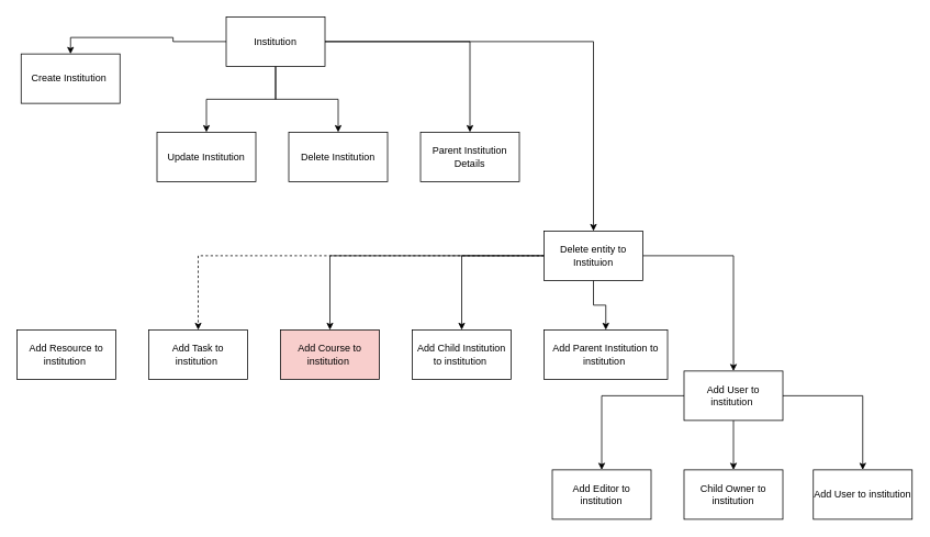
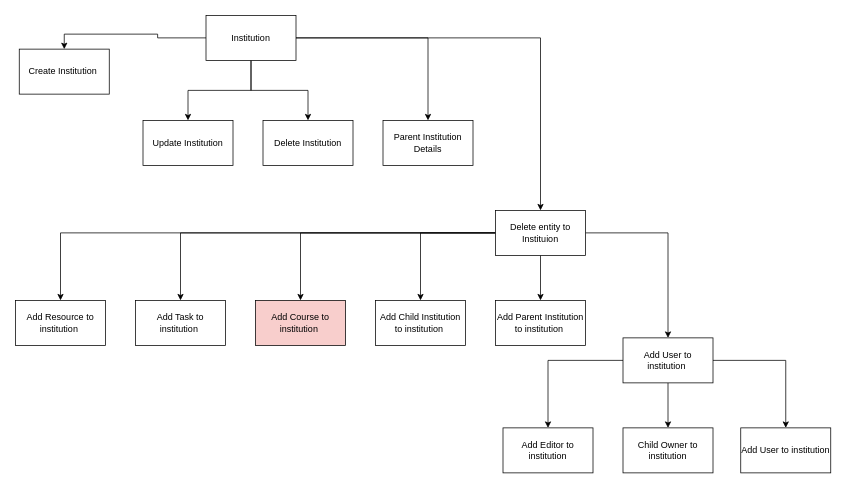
  <mxCell id="0" />
  <mxCell id="1" parent="0" />
  <mxCell id="2" style="edgeStyle=orthogonalEdgeStyle;rounded=0;orthogonalLoop=1;jettySize=auto;html=1;entryX=0.5;entryY=0;entryDx=0;entryDy=0;" edge="1" parent="1" source="7" target="8"><mxGeometry relative="1" as="geometry" /></mxCell>
  <mxCell id="3" style="edgeStyle=orthogonalEdgeStyle;rounded=0;orthogonalLoop=1;jettySize=auto;html=1;entryX=0.5;entryY=0;entryDx=0;entryDy=0;" edge="1" parent="1" source="7" target="9"><mxGeometry relative="1" as="geometry" /></mxCell>
  <mxCell id="4" style="edgeStyle=orthogonalEdgeStyle;rounded=0;orthogonalLoop=1;jettySize=auto;html=1;entryX=0.5;entryY=0;entryDx=0;entryDy=0;" edge="1" parent="1" source="7" target="10"><mxGeometry relative="1" as="geometry" /></mxCell>
  <mxCell id="5" style="edgeStyle=orthogonalEdgeStyle;rounded=0;orthogonalLoop=1;jettySize=auto;html=1;entryX=0.5;entryY=0;entryDx=0;entryDy=0;" edge="1" parent="1" source="7" target="11"><mxGeometry relative="1" as="geometry" /></mxCell>
  <mxCell id="6" style="edgeStyle=orthogonalEdgeStyle;rounded=0;orthogonalLoop=1;jettySize=auto;html=1;entryX=0.5;entryY=0;entryDx=0;entryDy=0;" edge="1" parent="1" source="7" target="18"><mxGeometry relative="1" as="geometry" /></mxCell>
  <mxCell id="7" value="Institution" style="rounded=0;whiteSpace=wrap;html=1;" vertex="1" parent="1"><mxGeometry x="274" y="20" width="120" height="60" as="geometry" /></mxCell>
  <mxCell id="8" value="Create Institution&amp;nbsp;" style="rounded=0;whiteSpace=wrap;html=1;" vertex="1" parent="1"><mxGeometry x="25" y="65" width="120" height="60" as="geometry" /></mxCell>
  <mxCell id="9" value="Update Institution" style="rounded=0;whiteSpace=wrap;html=1;" vertex="1" parent="1"><mxGeometry x="190" y="160" width="120" height="60" as="geometry" /></mxCell>
  <mxCell id="10" value="Delete Institution" style="rounded=0;whiteSpace=wrap;html=1;" vertex="1" parent="1"><mxGeometry x="350" y="160" width="120" height="60" as="geometry" /></mxCell>
  <mxCell id="11" value="Parent Institution Details" style="rounded=0;whiteSpace=wrap;html=1;" vertex="1" parent="1"><mxGeometry x="510" y="160" width="120" height="60" as="geometry" /></mxCell>
  <mxCell id="12" style="edgeStyle=orthogonalEdgeStyle;rounded=0;orthogonalLoop=1;jettySize=auto;html=1;entryX=0.5;entryY=0;entryDx=0;entryDy=0;" edge="1" parent="1" source="18" target="22"><mxGeometry relative="1" as="geometry" /></mxCell>
  <mxCell id="13" style="edgeStyle=orthogonalEdgeStyle;rounded=0;orthogonalLoop=1;jettySize=auto;html=1;entryX=0.5;entryY=0;entryDx=0;entryDy=0;" edge="1" parent="1" source="18" target="26"><mxGeometry relative="1" as="geometry" /></mxCell>
  <mxCell id="14" style="edgeStyle=orthogonalEdgeStyle;rounded=0;orthogonalLoop=1;jettySize=auto;html=1;entryX=0.5;entryY=0;entryDx=0;entryDy=0;" edge="1" parent="1" source="18" target="27"><mxGeometry relative="1" as="geometry" /></mxCell>
  <mxCell id="15" style="edgeStyle=orthogonalEdgeStyle;rounded=0;orthogonalLoop=1;jettySize=auto;html=1;entryX=0.5;entryY=0;entryDx=0;entryDy=0;" edge="1" parent="1" source="18" target="28"><mxGeometry relative="1" as="geometry" /></mxCell>
- <mxCell id="16" style="edgeStyle=orthogonalEdgeStyle;rounded=0;orthogonalLoop=1;jettySize=auto;html=1;entryX=0.5;entryY=0;entryDx=0;entryDy=0;dashed=1;" edge="1" parent="1" source="18" target="29"><mxGeometry relative="1" as="geometry" /></mxCell>
+ <mxCell id="16" style="edgeStyle=orthogonalEdgeStyle;rounded=0;orthogonalLoop=1;jettySize=auto;html=1;entryX=0.5;entryY=0;entryDx=0;entryDy=0;" edge="1" parent="1" source="18" target="29"><mxGeometry relative="1" as="geometry" /></mxCell>
+ <mxCell id="17" style="edgeStyle=orthogonalEdgeStyle;rounded=0;orthogonalLoop=1;jettySize=auto;html=1;entryX=0.5;entryY=0;entryDx=0;entryDy=0;" edge="1" parent="1" source="18" target="30"><mxGeometry relative="1" as="geometry" /></mxCell>
  <mxCell id="18" value="Delete entity to Instituion" style="rounded=0;whiteSpace=wrap;html=1;" vertex="1" parent="1"><mxGeometry x="660" y="280" width="120" height="60" as="geometry" /></mxCell>
  <mxCell id="19" style="edgeStyle=orthogonalEdgeStyle;rounded=0;orthogonalLoop=1;jettySize=auto;html=1;entryX=0.5;entryY=0;entryDx=0;entryDy=0;" edge="1" parent="1" source="22" target="23"><mxGeometry relative="1" as="geometry" /></mxCell>
  <mxCell id="20" style="edgeStyle=orthogonalEdgeStyle;rounded=0;orthogonalLoop=1;jettySize=auto;html=1;entryX=0.5;entryY=0;entryDx=0;entryDy=0;" edge="1" parent="1" source="22" target="24"><mxGeometry relative="1" as="geometry" /></mxCell>
  <mxCell id="21" style="edgeStyle=orthogonalEdgeStyle;rounded=0;orthogonalLoop=1;jettySize=auto;html=1;entryX=0.5;entryY=0;entryDx=0;entryDy=0;" edge="1" parent="1" source="22" target="25"><mxGeometry relative="1" as="geometry" /></mxCell>
  <mxCell id="22" value="Add User to institution&amp;nbsp;" style="rounded=0;whiteSpace=wrap;html=1;" vertex="1" parent="1"><mxGeometry x="830" y="450" width="120" height="60" as="geometry" /></mxCell>
  <mxCell id="23" value="Child Owner to institution" style="rounded=0;whiteSpace=wrap;html=1;" vertex="1" parent="1"><mxGeometry x="830" y="570" width="120" height="60" as="geometry" /></mxCell>
  <mxCell id="24" value="Add Editor to institution" style="rounded=0;whiteSpace=wrap;html=1;" vertex="1" parent="1"><mxGeometry x="670" y="570" width="120" height="60" as="geometry" /></mxCell>
  <mxCell id="25" value="Add User to institution" style="rounded=0;whiteSpace=wrap;html=1;" vertex="1" parent="1"><mxGeometry x="987" y="570" width="120" height="60" as="geometry" /></mxCell>
- <mxCell id="26" value="Add Parent Institution to institution&amp;nbsp;" style="rounded=0;whiteSpace=wrap;html=1;" vertex="1" parent="1"><mxGeometry x="660" y="400" width="150" height="60" as="geometry" /></mxCell>
+ <mxCell id="26" value="Add Parent Institution to institution&amp;nbsp;" style="rounded=0;whiteSpace=wrap;html=1;" vertex="1" parent="1"><mxGeometry x="660" y="400" width="120" height="60" as="geometry" /></mxCell>
  <mxCell id="27" value="Add Child Institution to institution&amp;nbsp;" style="rounded=0;whiteSpace=wrap;html=1;" vertex="1" parent="1"><mxGeometry x="500" y="400" width="120" height="60" as="geometry" /></mxCell>
  <mxCell id="28" value="Add Course to institution&amp;nbsp;" style="rounded=0;whiteSpace=wrap;html=1;fillColor=#f8cecc;" vertex="1" parent="1"><mxGeometry x="340" y="400" width="120" height="60" as="geometry" /></mxCell>
  <mxCell id="29" value="Add Task to institution&amp;nbsp;" style="rounded=0;whiteSpace=wrap;html=1;" vertex="1" parent="1"><mxGeometry x="180" y="400" width="120" height="60" as="geometry" /></mxCell>
  <mxCell id="30" value="Add Resource to institution&amp;nbsp;" style="rounded=0;whiteSpace=wrap;html=1;" vertex="1" parent="1"><mxGeometry x="20" y="400" width="120" height="60" as="geometry" /></mxCell>
